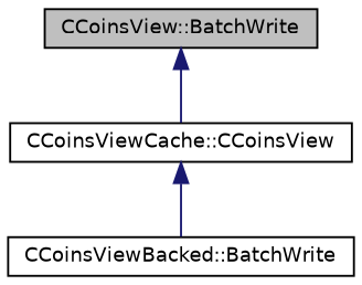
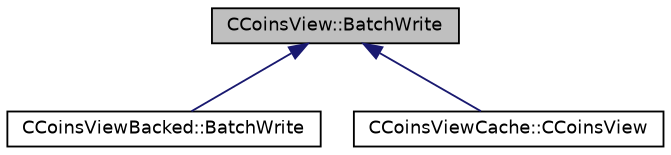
  digraph {
    rankdir=TB
    node [color=black fillcolor=white fontname=Helvetica fontsize=10 shape=record style=filled]
    edge [color=midnightblue dir=back fontname=Helvetica fontsize=10 labelfontname=Helvetica labelfontsize=10 style=solid]
    n1 [fillcolor=grey75 fontcolor=black height=0.2 label="CCoinsView::BatchWrite" width=0.4]
    n2 [height=0.2 label="CCoinsViewBacked::BatchWrite" width=0.4]
    n3 [height=0.2 label="CCoinsViewCache::CCoinsView" width=0.4]
-   n3 -> n2
+   n1 -> n2
    n1 -> n3
  }
